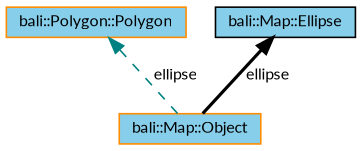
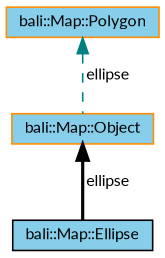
  digraph {
    fontname=Lato
    node [color=darkorange fillcolor=skyblue fontname=Lato fontsize=10 shape=record style=filled]
    edge [dir=back fontname=Lato fontsize=10 labelfontname=Helvetica labelfontsize=10]
    n1 [fontcolor=black height=0.2 label="bali::Map::Object" width=0.4]
-   n2 [height=0.2 label="bali::Polygon::Polygon" width=0.4]
+   n2 [height=0.2 label="bali::Map::Polygon" width=0.4]
    n3 [color=black height=0.2 label="bali::Map::Ellipse" width=0.4]
    n2 -> n1 [color=teal label=" ellipse" style=dashed]
-   n3 -> n1 [color=black label=" ellipse" style=bold]
+   n1 -> n3 [color=black label=" ellipse" style=bold]
  }
